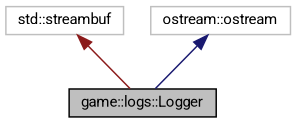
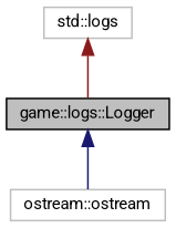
  digraph {
    fontname=Roboto
    node [color=grey75 fillcolor=white fontname=Roboto fontsize=10 shape=record style=filled]
    edge [dir=back fontname=Roboto fontsize=10 labelfontname=Helvetica labelfontsize=10 style=solid]
    n1 [color=black fillcolor=grey75 fontcolor=black height=0.2 label="game::logs::Logger" width=0.4]
-   n2 [height=0.2 label="std::streambuf" width=0.4]
+   n2 [height=0.2 label="std::logs" width=0.4]
    n3 [height=0.2 label="ostream::ostream" width=0.4]
    n2 -> n1 [color=firebrick4]
-   n3 -> n1 [color=midnightblue]
+   n1 -> n3 [color=midnightblue]
  }
